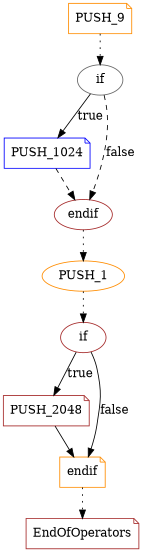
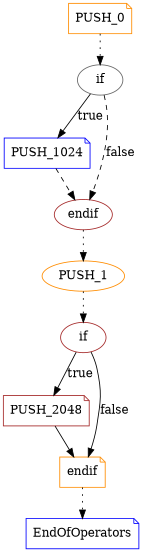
  digraph {
    node [color=darkorange shape=note]
    edge [style=dotted]
-   n1 [label=PUSH_9]
+   n1 [label=PUSH_0]
    n2 [color=gray40 label=if shape=ellipse]
    n3 [color=blue label=PUSH_1024]
    n4 [color=brown label=endif shape=ellipse]
    n5 [label=PUSH_1 shape=ellipse]
    n6 [color=brown label=if shape=ellipse]
    n7 [color=brown label=PUSH_2048]
    n8 [label=endif]
-   n9 [color=brown label=EndOfOperators]
+   n9 [color=blue label=EndOfOperators]
    n1 -> n2
    n2 -> n3 [label=true style=solid]
    n2 -> n4 [label=false style=dashed]
    n3 -> n4 [style=dashed]
    n4 -> n5
    n5 -> n6
    n6 -> n7 [label=true style=solid]
    n6 -> n8 [label=false style=solid]
    n7 -> n8 [style=solid]
    n8 -> n9
  }
